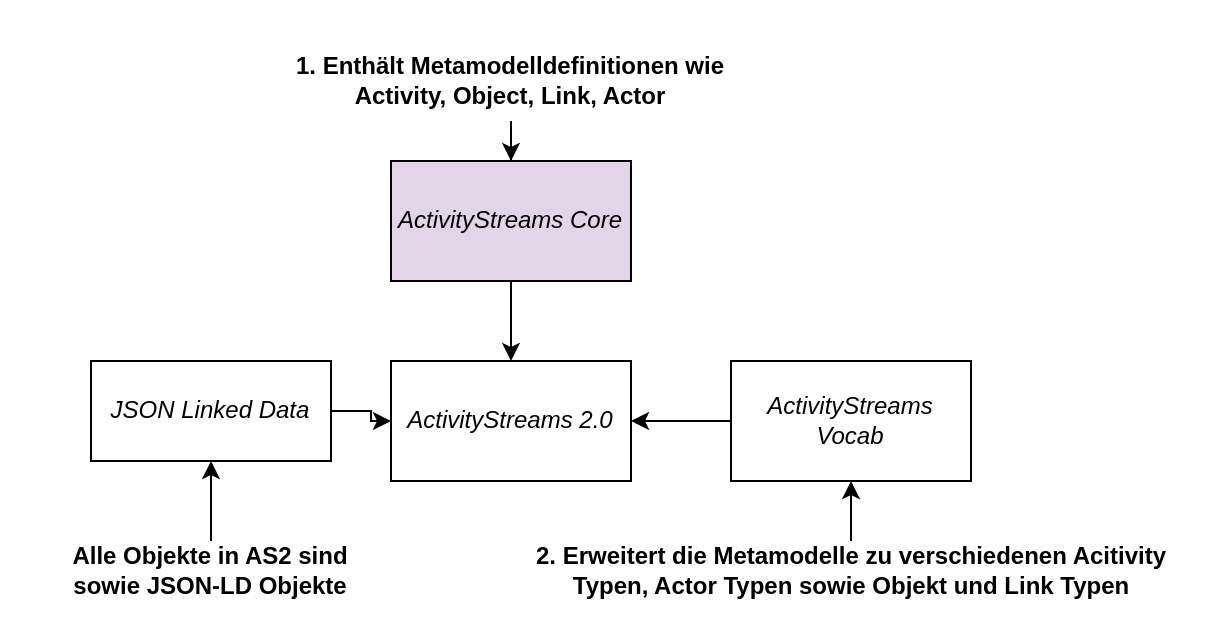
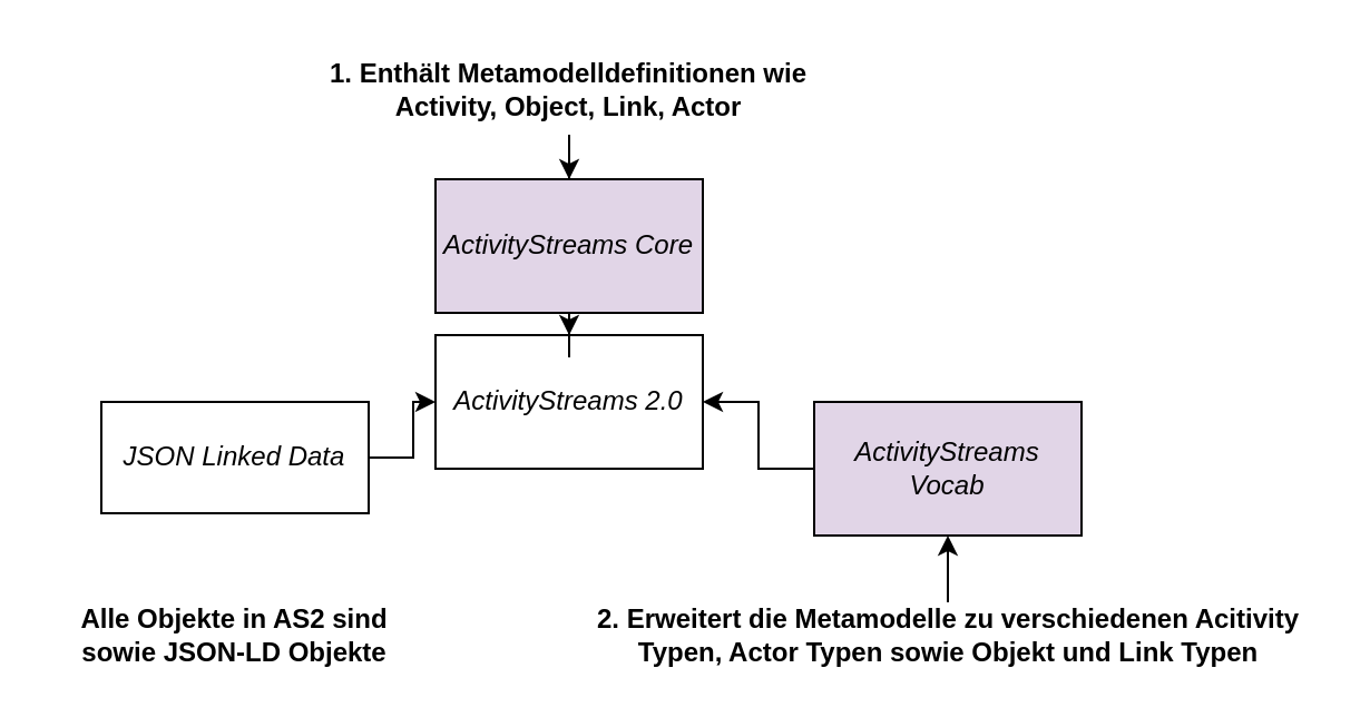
  <mxCell id="0" />
  <mxCell id="1" parent="0" />
- <mxCell id="2" value="&lt;i&gt;ActivityStreams 2.0&lt;/i&gt;" style="rounded=0;whiteSpace=wrap;html=1;" vertex="1" parent="1"><mxGeometry x="195" y="180" width="120" height="60" as="geometry" /></mxCell>
+ <mxCell id="2" value="&lt;i&gt;ActivityStreams 2.0&lt;/i&gt;" style="rounded=0;whiteSpace=wrap;html=1;" vertex="1" parent="1"><mxGeometry x="195" y="150" width="120" height="60" as="geometry" /></mxCell>
  <mxCell id="3" style="edgeStyle=orthogonalEdgeStyle;rounded=0;orthogonalLoop=1;jettySize=auto;html=1;entryX=0;entryY=0.5;entryDx=0;entryDy=0;" edge="1" parent="1" source="4" target="2"><mxGeometry relative="1" as="geometry" /></mxCell>
  <mxCell id="4" value="&lt;i&gt;JSON Linked Data&lt;/i&gt;" style="rounded=0;whiteSpace=wrap;html=1;" vertex="1" parent="1"><mxGeometry x="45" y="180" width="120" height="50" as="geometry" /></mxCell>
  <mxCell id="5" style="edgeStyle=orthogonalEdgeStyle;rounded=0;orthogonalLoop=1;jettySize=auto;html=1;entryX=0.5;entryY=0;entryDx=0;entryDy=0;" edge="1" parent="1" source="6" target="2"><mxGeometry relative="1" as="geometry" /></mxCell>
  <mxCell id="6" value="&lt;i&gt;ActivityStreams Core&lt;/i&gt;" style="rounded=0;whiteSpace=wrap;html=1;fillColor=#e1d5e7;" vertex="1" parent="1"><mxGeometry x="195" y="80" width="120" height="60" as="geometry" /></mxCell>
  <mxCell id="7" style="edgeStyle=orthogonalEdgeStyle;rounded=0;orthogonalLoop=1;jettySize=auto;html=1;entryX=1;entryY=0.5;entryDx=0;entryDy=0;" edge="1" parent="1" source="8" target="2"><mxGeometry relative="1" as="geometry" /></mxCell>
- <mxCell id="8" value="&lt;div&gt;&lt;i&gt;ActivityStreams Vocab&lt;/i&gt;&lt;/div&gt;" style="rounded=0;whiteSpace=wrap;html=1;" vertex="1" parent="1"><mxGeometry x="365" y="180" width="120" height="60" as="geometry" /></mxCell>
+ <mxCell id="8" value="&lt;div&gt;&lt;i&gt;ActivityStreams Vocab&lt;/i&gt;&lt;/div&gt;" style="rounded=0;whiteSpace=wrap;html=1;fillColor=#e1d5e7;" vertex="1" parent="1"><mxGeometry x="365" y="180" width="120" height="60" as="geometry" /></mxCell>
  <mxCell id="9" style="edgeStyle=orthogonalEdgeStyle;rounded=0;orthogonalLoop=1;jettySize=auto;html=1;" edge="1" parent="1" source="10" target="6"><mxGeometry relative="1" as="geometry" /></mxCell>
  <mxCell id="10" value="&lt;b&gt;1. Enthält Metamodelldefinitionen wie Activity, Object, Link, Actor&lt;/b&gt;" style="text;html=1;strokeColor=none;fillColor=none;align=center;verticalAlign=middle;whiteSpace=wrap;rounded=0;" vertex="1" parent="1"><mxGeometry x="145" width="220" height="40" as="geometry" y="20" /></mxCell>
  <mxCell id="11" style="edgeStyle=orthogonalEdgeStyle;rounded=0;orthogonalLoop=1;jettySize=auto;html=1;entryX=0.5;entryY=1;entryDx=0;entryDy=0;" edge="1" parent="1" source="12" target="8"><mxGeometry relative="1" as="geometry"><mxPoint x="425" y="250" as="targetPoint" /></mxGeometry></mxCell>
  <mxCell id="12" value="&lt;b&gt;2. Erweitert die Metamodelle zu verschiedenen Acitivity Typen, Actor Typen sowie Objekt und Link Typen&lt;/b&gt;" style="text;html=1;strokeColor=none;fillColor=none;align=center;verticalAlign=middle;whiteSpace=wrap;rounded=0;" vertex="1" parent="1"><mxGeometry x="257.5" y="270" width="335" height="30" as="geometry" /></mxCell>
- <mxCell id="13" style="edgeStyle=orthogonalEdgeStyle;rounded=0;orthogonalLoop=1;jettySize=auto;html=1;entryX=0.5;entryY=1;entryDx=0;entryDy=0;" edge="1" parent="1" source="14" target="4"><mxGeometry relative="1" as="geometry" /></mxCell>
  <mxCell id="14" value="&lt;b&gt;Alle Objekte in AS2 sind sowie JSON-LD Objekte&lt;/b&gt;" style="text;html=1;strokeColor=none;fillColor=none;align=center;verticalAlign=middle;whiteSpace=wrap;rounded=0;" vertex="1" parent="1"><mxGeometry x="20" y="270" width="170" height="30" as="geometry" /></mxCell>
